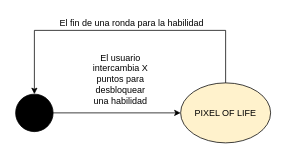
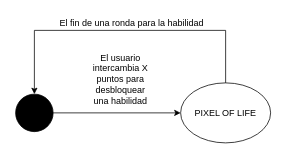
  <mxCell id="0" />
  <mxCell id="1" parent="0" />
  <mxCell id="2" style="edgeStyle=orthogonalEdgeStyle;rounded=0;orthogonalLoop=1;jettySize=auto;html=1;exitX=0.5;exitY=0;exitDx=0;exitDy=0;entryX=0.5;entryY=0;entryDx=0;entryDy=0;" edge="1" parent="1" source="3" target="5"><mxGeometry relative="1" as="geometry"><Array as="points"><mxPoint x="300" y="40" /><mxPoint x="45" y="40" /></Array></mxGeometry></mxCell>
- <mxCell id="3" value="PIXEL OF LIFE" style="ellipse;whiteSpace=wrap;html=1;fillColor=#fff2cc;" vertex="1" parent="1"><mxGeometry x="240" y="110" width="120" height="80" as="geometry" /></mxCell>
+ <mxCell id="3" value="PIXEL OF LIFE" style="ellipse;whiteSpace=wrap;html=1;fillColor=#FFFFFF;" vertex="1" parent="1"><mxGeometry x="240" y="110" width="120" height="80" as="geometry" /></mxCell>
  <mxCell id="4" style="edgeStyle=orthogonalEdgeStyle;rounded=0;orthogonalLoop=1;jettySize=auto;html=1;exitX=1;exitY=0.5;exitDx=0;exitDy=0;entryX=0;entryY=0.5;entryDx=0;entryDy=0;" edge="1" parent="1" source="5" target="3"><mxGeometry relative="1" as="geometry" /></mxCell>
  <mxCell id="5" value="" style="ellipse;whiteSpace=wrap;html=1;fillColor=#000000;" vertex="1" parent="1"><mxGeometry x="20" y="125" width="50" height="50" as="geometry" /></mxCell>
  <mxCell id="6" value="El usuario intercambia X puntos para desbloquear una habilidad" style="text;html=1;strokeColor=none;fillColor=none;align=center;verticalAlign=middle;whiteSpace=wrap;rounded=0;" vertex="1" parent="1"><mxGeometry x="120" y="100" width="80" height="10" as="geometry" /></mxCell>
  <mxCell id="7" value="El fin de una ronda para la habilidad" style="text;html=1;strokeColor=none;fillColor=none;align=center;verticalAlign=middle;whiteSpace=wrap;rounded=0;" vertex="1" parent="1"><mxGeometry x="60" y="20" width="230" height="20" as="geometry" /></mxCell>
